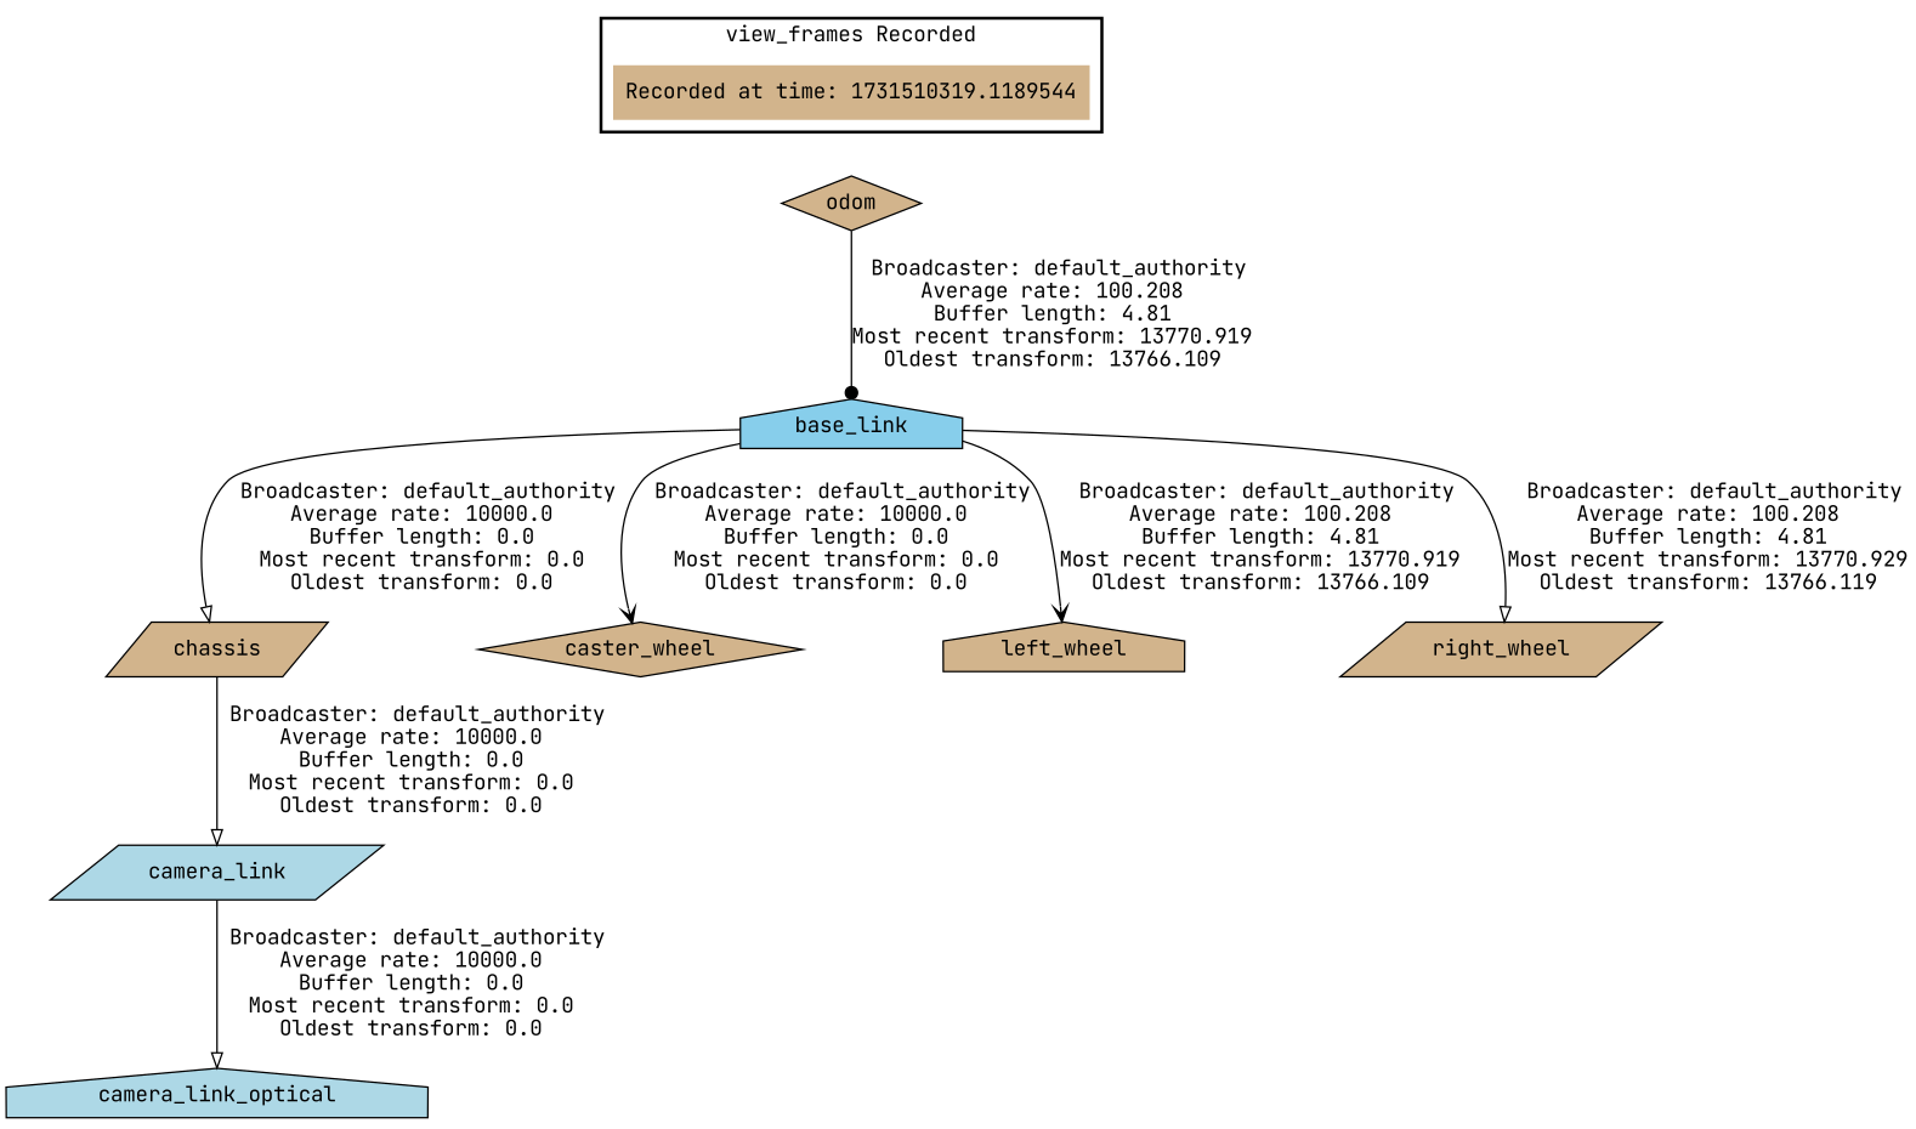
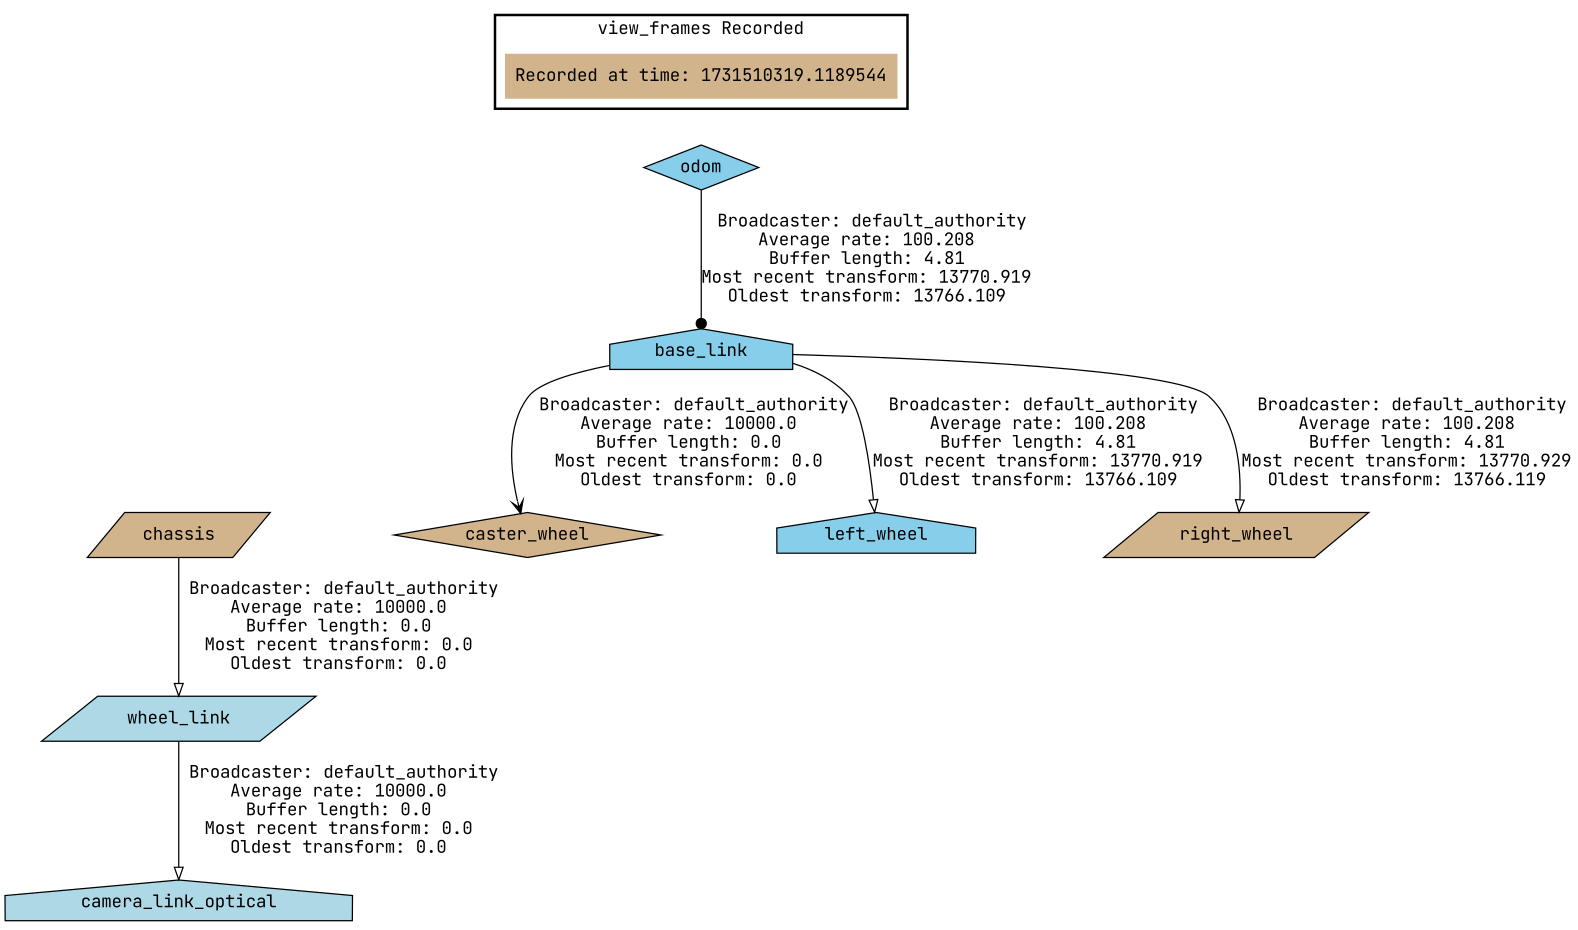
  digraph {
    fontname="JetBrains Mono"
    node [fillcolor=tan fontname="JetBrains Mono" shape=parallelogram style=filled]
    edge [fontname="JetBrains Mono" arrowhead=onormal]
    "Recorded at time: 1731510319.1189544" [shape=plaintext]
-   odom [shape=diamond]
-   camera_link [fillcolor=lightblue]
+   odom [fillcolor=skyblue shape=diamond]
+   camera_link [fillcolor=lightblue label=wheel_link]
    chassis
    camera_link_optical [fillcolor=lightblue shape=house]
    caster_wheel [shape=diamond]
    base_link [fillcolor=skyblue shape=house]
-   left_wheel [shape=house]
+   left_wheel [fillcolor=skyblue shape=house]
    right_wheel
    subgraph cluster_1 {
      color=black
      label="view_frames Recorded"
      style=bold
      "Recorded at time: 1731510319.1189544"
    }
    "Recorded at time: 1731510319.1189544" -> odom [style=invis arrowhead=""]
    odom -> base_link [arrowhead=dot label=" Broadcaster: default_authority\nAverage rate: 100.208\nBuffer length: 4.81\nMost recent transform: 13770.919\nOldest transform: 13766.109\n"]
    camera_link -> camera_link_optical [label=" Broadcaster: default_authority\nAverage rate: 10000.0\nBuffer length: 0.0\nMost recent transform: 0.0\nOldest transform: 0.0\n"]
    chassis -> camera_link [label=" Broadcaster: default_authority\nAverage rate: 10000.0\nBuffer length: 0.0\nMost recent transform: 0.0\nOldest transform: 0.0\n"]
-   base_link -> chassis [label=" Broadcaster: default_authority\nAverage rate: 10000.0\nBuffer length: 0.0\nMost recent transform: 0.0\nOldest transform: 0.0\n"]
    base_link -> caster_wheel [arrowhead=vee label=" Broadcaster: default_authority\nAverage rate: 10000.0\nBuffer length: 0.0\nMost recent transform: 0.0\nOldest transform: 0.0\n"]
-   base_link -> left_wheel [arrowhead=vee label=" Broadcaster: default_authority\nAverage rate: 100.208\nBuffer length: 4.81\nMost recent transform: 13770.919\nOldest transform: 13766.109\n"]
+   base_link -> left_wheel [label=" Broadcaster: default_authority\nAverage rate: 100.208\nBuffer length: 4.81\nMost recent transform: 13770.919\nOldest transform: 13766.109\n"]
    base_link -> right_wheel [label=" Broadcaster: default_authority\nAverage rate: 100.208\nBuffer length: 4.81\nMost recent transform: 13770.929\nOldest transform: 13766.119\n"]
  }
